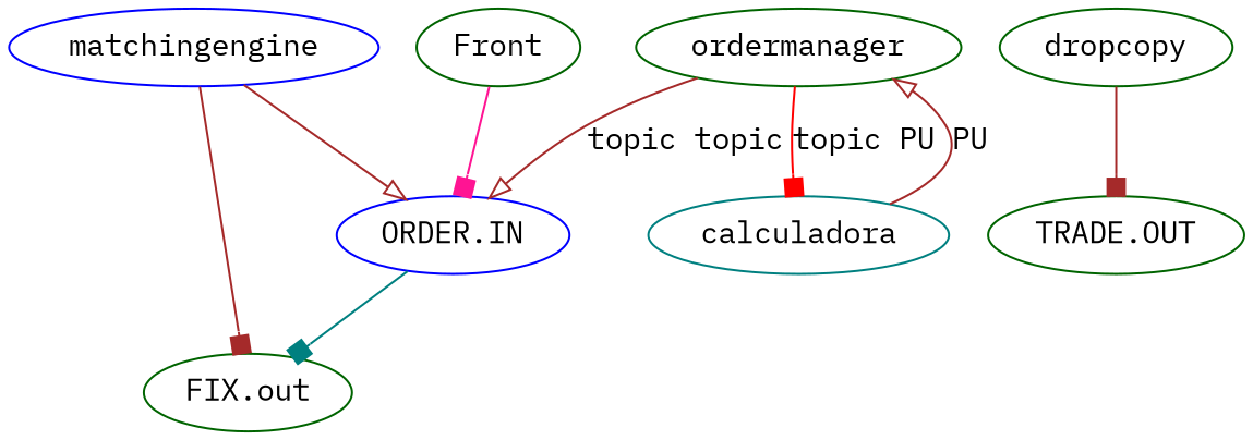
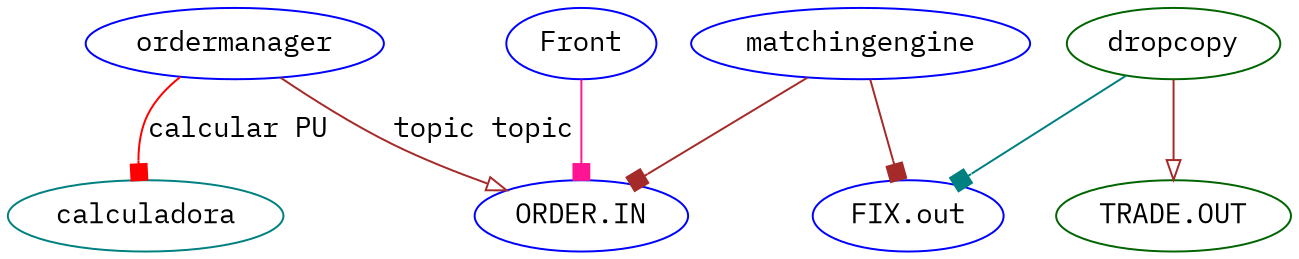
  digraph {
    fontname="IBM Plex Mono"
    node [color=darkgreen fontname="IBM Plex Mono"]
    edge [arrowhead=box color=brown fontname="IBM Plex Mono"]
    "ORDER.IN" [color=blue]
-   Front
+   Front [color=blue]
    calculadora [color=teal]
-   ordermanager
+   ordermanager [color=blue]
    matchingengine [color=blue]
-   "FIX.out"
+   "FIX.out" [color=blue]
    dropcopy
    "TRADE.OUT"
    Front -> "ORDER.IN" [color=deeppink]
-   calculadora -> ordermanager [arrowhead=onormal label=PU]
    ordermanager -> "ORDER.IN" [arrowhead=onormal label="topic topic"]
-   ordermanager -> calculadora [color=red label="topic PU"]
-   matchingengine -> "ORDER.IN" [arrowhead=onormal]
+   ordermanager -> calculadora [color=red label="calcular PU"]
+   matchingengine -> "ORDER.IN"
    matchingengine -> "FIX.out"
-   "ORDER.IN" -> "FIX.out" [color=teal]
-   dropcopy -> "TRADE.OUT"
+   dropcopy -> "FIX.out" [color=teal]
+   dropcopy -> "TRADE.OUT" [arrowhead=onormal]
  }
